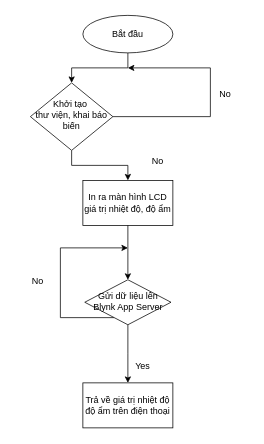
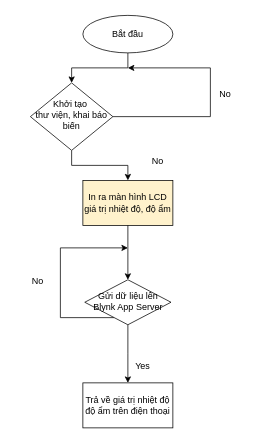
  <mxCell id="0" />
  <mxCell id="1" parent="0" />
  <mxCell id="2" style="edgeStyle=orthogonalEdgeStyle;rounded=0;orthogonalLoop=1;jettySize=auto;html=1;" edge="1" parent="1" source="4"><mxGeometry relative="1" as="geometry"><mxPoint x="170" y="90" as="targetPoint" /><Array as="points"><mxPoint x="280" y="155" /><mxPoint x="280" y="90" /></Array></mxGeometry></mxCell>
  <mxCell id="3" style="edgeStyle=orthogonalEdgeStyle;rounded=0;orthogonalLoop=1;jettySize=auto;html=1;entryX=0.5;entryY=0;entryDx=0;entryDy=0;" edge="1" parent="1" source="4" target="9"><mxGeometry relative="1" as="geometry" /></mxCell>
  <mxCell id="4" value="Khởi tạo&amp;nbsp;&lt;br&gt;thư viện, khai báo biến" style="rhombus;whiteSpace=wrap;html=1;shadow=0;fontFamily=Helvetica;fontSize=12;align=center;strokeWidth=1;spacing=6;spacingTop=-4;" parent="1" vertex="1"><mxGeometry x="40" y="110" width="110" height="90" as="geometry" /></mxCell>
  <mxCell id="5" style="edgeStyle=orthogonalEdgeStyle;rounded=0;orthogonalLoop=1;jettySize=auto;html=1;" edge="1" parent="1" source="7"><mxGeometry relative="1" as="geometry"><mxPoint x="170" y="330" as="targetPoint" /><Array as="points"><mxPoint x="80" y="423" /><mxPoint x="80" y="330" /></Array></mxGeometry></mxCell>
  <mxCell id="6" style="edgeStyle=orthogonalEdgeStyle;rounded=0;orthogonalLoop=1;jettySize=auto;html=1;" edge="1" parent="1" source="7"><mxGeometry relative="1" as="geometry"><mxPoint x="170" y="510" as="targetPoint" /></mxGeometry></mxCell>
  <mxCell id="7" value="Gửi dữ liệu lên Blynk App Server" style="rhombus;whiteSpace=wrap;html=1;shadow=0;fontFamily=Helvetica;fontSize=12;align=center;strokeWidth=1;spacing=6;spacingTop=-4;" parent="1" vertex="1"><mxGeometry x="112.5" y="372.5" width="115" height="60" as="geometry" /></mxCell>
  <mxCell id="8" value="Trả về giá trị nhiệt độ độ ẩm trên điện thoại" style="rounded=0;whiteSpace=wrap;html=1;" parent="1" vertex="1"><mxGeometry x="110" y="510" width="120" height="60" as="geometry" /></mxCell>
- <mxCell id="9" value="In ra màn hình LCD giá trị nhiệt độ, độ ẩm" style="rounded=0;whiteSpace=wrap;html=1;" parent="1" vertex="1"><mxGeometry x="110" y="240" width="120" height="60" as="geometry" /></mxCell>
+ <mxCell id="9" value="In ra màn hình LCD giá trị nhiệt độ, độ ẩm" style="rounded=0;whiteSpace=wrap;html=1;fillColor=#fff2cc;" parent="1" vertex="1"><mxGeometry x="110" y="240" width="120" height="60" as="geometry" /></mxCell>
  <mxCell id="10" value="" style="endArrow=classic;html=1;rounded=0;exitX=0.5;exitY=1;exitDx=0;exitDy=0;entryX=0.5;entryY=0;entryDx=0;entryDy=0;" parent="1" source="9" target="7" edge="1"><mxGeometry width="50" height="50" relative="1" as="geometry"><mxPoint x="230" y="440" as="sourcePoint" /><mxPoint x="280" y="390" as="targetPoint" /></mxGeometry></mxCell>
  <mxCell id="11" value="Yes" style="text;html=1;strokeColor=none;fillColor=none;align=center;verticalAlign=middle;whiteSpace=wrap;rounded=0;" parent="1" vertex="1"><mxGeometry x="160" y="472.5" width="60" height="30" as="geometry" /></mxCell>
  <mxCell id="12" style="edgeStyle=orthogonalEdgeStyle;rounded=0;orthogonalLoop=1;jettySize=auto;html=1;entryX=0.5;entryY=0;entryDx=0;entryDy=0;" edge="1" parent="1" source="13" target="4"><mxGeometry relative="1" as="geometry" /></mxCell>
  <mxCell id="13" value="Bắt đầu" style="ellipse;whiteSpace=wrap;html=1;" vertex="1" parent="1"><mxGeometry x="110" y="20" width="120" height="50" as="geometry" /></mxCell>
  <mxCell id="14" value="No" style="text;html=1;strokeColor=none;fillColor=none;align=center;verticalAlign=middle;whiteSpace=wrap;rounded=0;" vertex="1" parent="1"><mxGeometry x="20" y="360" width="60" height="30" as="geometry" /></mxCell>
  <mxCell id="15" value="No" style="text;html=1;strokeColor=none;fillColor=none;align=center;verticalAlign=middle;whiteSpace=wrap;rounded=0;" vertex="1" parent="1"><mxGeometry x="270" y="110" width="60" height="30" as="geometry" /></mxCell>
  <mxCell id="16" value="No" style="text;html=1;strokeColor=none;fillColor=none;align=center;verticalAlign=middle;whiteSpace=wrap;rounded=0;" vertex="1" parent="1"><mxGeometry x="180" y="200" width="60" height="30" as="geometry" /></mxCell>
